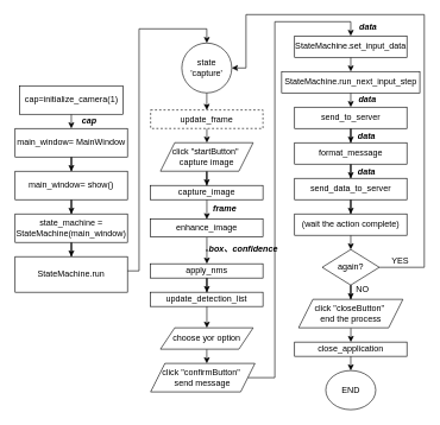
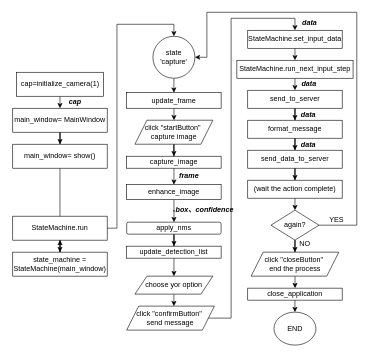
  <mxCell id="0" />
  <mxCell id="1" parent="0" />
  <mxCell id="2" value="" style="edgeStyle=orthogonalEdgeStyle;rounded=0;orthogonalLoop=1;jettySize=auto;html=1;" edge="1" parent="1" source="3" target="5"><mxGeometry relative="1" as="geometry" /></mxCell>
  <mxCell id="3" value="cap=initialize_camera(1)" style="rounded=0;whiteSpace=wrap;html=1;" vertex="1" parent="1"><mxGeometry x="26.5" y="120" width="145" height="40" as="geometry" /></mxCell>
  <mxCell id="4" value="" style="edgeStyle=orthogonalEdgeStyle;rounded=0;orthogonalLoop=1;jettySize=auto;html=1;" edge="1" parent="1" source="5" target="8"><mxGeometry relative="1" as="geometry" /></mxCell>
  <mxCell id="5" value="main_window= MainWindow" style="rounded=0;whiteSpace=wrap;html=1;" vertex="1" parent="1"><mxGeometry x="20.25" y="180" width="157.5" height="40" as="geometry" /></mxCell>
  <mxCell id="6" value="&lt;i&gt;&lt;b&gt;cap&lt;/b&gt;&lt;/i&gt;" style="text;html=1;align=center;verticalAlign=middle;resizable=0;points=[];autosize=1;strokeColor=none;fillColor=none;" vertex="1" parent="1"><mxGeometry x="104" y="154" width="40" height="30" as="geometry" /></mxCell>
  <mxCell id="7" value="" style="edgeStyle=orthogonalEdgeStyle;rounded=0;orthogonalLoop=1;jettySize=auto;html=1;" edge="1" parent="1" source="8" target="10"><mxGeometry relative="1" as="geometry" /></mxCell>
  <mxCell id="8" value="main_window= show()" style="rounded=0;whiteSpace=wrap;html=1;" vertex="1" parent="1"><mxGeometry x="20.25" y="240" width="157.5" height="40" as="geometry" /></mxCell>
  <mxCell id="9" value="" style="edgeStyle=orthogonalEdgeStyle;rounded=0;orthogonalLoop=1;jettySize=auto;html=1;" edge="1" parent="1" source="10" target="12"><mxGeometry relative="1" as="geometry" /></mxCell>
- <mxCell id="10" value="state_machine = StateMachine(main_window)" style="rounded=0;whiteSpace=wrap;html=1;" vertex="1" parent="1"><mxGeometry x="20.25" y="300" width="157.5" height="40" as="geometry" /></mxCell>
+ <mxCell id="10" value="state_machine = StateMachine(main_window)" style="rounded=0;whiteSpace=wrap;html=1;" vertex="1" parent="1"><mxGeometry x="20.25" y="420" width="157.5" height="40" as="geometry" /></mxCell>
  <mxCell id="11" style="edgeStyle=orthogonalEdgeStyle;rounded=0;orthogonalLoop=1;jettySize=auto;html=1;entryX=0.5;entryY=0;entryDx=0;entryDy=0;" edge="1" parent="1" source="12" target="14"><mxGeometry relative="1" as="geometry"><Array as="points"><mxPoint x="194" y="380" /><mxPoint x="194" y="40" /><mxPoint x="289" y="40" /></Array></mxGeometry></mxCell>
- <mxCell id="12" value="StateMachine.run" style="rounded=0;whiteSpace=wrap;html=1;" vertex="1" parent="1"><mxGeometry x="20.25" y="360" width="157.5" height="50" as="geometry" /></mxCell>
+ <mxCell id="12" value="StateMachine.run" style="rounded=0;whiteSpace=wrap;html=1;" vertex="1" parent="1"><mxGeometry x="20.25" y="360" width="157.5" height="40" as="geometry" /></mxCell>
  <mxCell id="13" value="" style="edgeStyle=orthogonalEdgeStyle;rounded=0;orthogonalLoop=1;jettySize=auto;html=1;" edge="1" parent="1" source="14" target="16"><mxGeometry relative="1" as="geometry" /></mxCell>
  <mxCell id="14" value="state 'capture'" style="ellipse;whiteSpace=wrap;html=1;aspect=fixed;" vertex="1" parent="1"><mxGeometry x="254" y="60" width="70" height="70" as="geometry" /></mxCell>
  <mxCell id="15" style="edgeStyle=orthogonalEdgeStyle;rounded=0;orthogonalLoop=1;jettySize=auto;html=1;entryX=0.5;entryY=0;entryDx=0;entryDy=0;" edge="1" parent="1" source="16" target="42"><mxGeometry relative="1" as="geometry" /></mxCell>
- <mxCell id="16" value="update_frame" style="rounded=0;whiteSpace=wrap;html=1;dashed=1;" vertex="1" parent="1"><mxGeometry x="210.25" y="154" width="157.5" height="26" as="geometry" /></mxCell>
+ <mxCell id="16" value="update_frame" style="rounded=0;whiteSpace=wrap;html=1;" vertex="1" parent="1"><mxGeometry x="210.25" y="154" width="157.5" height="26" as="geometry" /></mxCell>
  <mxCell id="17" style="edgeStyle=orthogonalEdgeStyle;rounded=0;orthogonalLoop=1;jettySize=auto;html=1;entryX=0.5;entryY=0;entryDx=0;entryDy=0;" edge="1" parent="1" source="18" target="48"><mxGeometry relative="1" as="geometry" /></mxCell>
  <mxCell id="18" value="&lt;span style=&quot;background-color: initial;&quot;&gt;capture_image&lt;/span&gt;" style="rounded=0;whiteSpace=wrap;html=1;" vertex="1" parent="1"><mxGeometry x="210.25" y="260" width="157.5" height="20" as="geometry" /></mxCell>
  <mxCell id="19" style="edgeStyle=orthogonalEdgeStyle;rounded=0;orthogonalLoop=1;jettySize=auto;html=1;entryX=0.5;entryY=0;entryDx=0;entryDy=0;" edge="1" parent="1" source="20" target="32"><mxGeometry relative="1" as="geometry" /></mxCell>
  <mxCell id="20" value="update_detection_list" style="rounded=0;whiteSpace=wrap;html=1;" vertex="1" parent="1"><mxGeometry x="210.25" y="410" width="157.5" height="20" as="geometry" /></mxCell>
  <mxCell id="21" value="" style="edgeStyle=orthogonalEdgeStyle;rounded=0;orthogonalLoop=1;jettySize=auto;html=1;" edge="1" parent="1" source="22" target="24"><mxGeometry relative="1" as="geometry" /></mxCell>
  <mxCell id="22" value="StateMachine.set_input_data" style="rounded=0;whiteSpace=wrap;html=1;" vertex="1" parent="1"><mxGeometry x="412.13" y="50" width="157.5" height="30" as="geometry" /></mxCell>
  <mxCell id="23" style="edgeStyle=orthogonalEdgeStyle;rounded=0;orthogonalLoop=1;jettySize=auto;html=1;" edge="1" parent="1" source="24" target="26"><mxGeometry relative="1" as="geometry" /></mxCell>
  <mxCell id="24" value="StateMachine.run_next_input_step" style="rounded=0;whiteSpace=wrap;html=1;" vertex="1" parent="1"><mxGeometry x="394" y="100" width="193.75" height="30" as="geometry" /></mxCell>
  <mxCell id="25" value="" style="edgeStyle=orthogonalEdgeStyle;rounded=0;orthogonalLoop=1;jettySize=auto;html=1;" edge="1" parent="1" source="26" target="28"><mxGeometry relative="1" as="geometry" /></mxCell>
  <mxCell id="26" value="send_to_server" style="rounded=0;whiteSpace=wrap;html=1;" vertex="1" parent="1"><mxGeometry x="412.13" y="150" width="157.5" height="30" as="geometry" /></mxCell>
  <mxCell id="27" value="" style="edgeStyle=orthogonalEdgeStyle;rounded=0;orthogonalLoop=1;jettySize=auto;html=1;" edge="1" parent="1" source="28" target="30"><mxGeometry relative="1" as="geometry" /></mxCell>
  <mxCell id="28" value="format_message" style="rounded=0;whiteSpace=wrap;html=1;" vertex="1" parent="1"><mxGeometry x="412.13" y="200" width="157.5" height="30" as="geometry" /></mxCell>
  <mxCell id="29" value="" style="edgeStyle=orthogonalEdgeStyle;rounded=0;orthogonalLoop=1;jettySize=auto;html=1;" edge="1" parent="1" source="30" target="34"><mxGeometry relative="1" as="geometry" /></mxCell>
  <mxCell id="30" value="send_data_to_server" style="rounded=0;whiteSpace=wrap;html=1;" vertex="1" parent="1"><mxGeometry x="412.13" y="250" width="157.5" height="30" as="geometry" /></mxCell>
  <mxCell id="31" style="edgeStyle=orthogonalEdgeStyle;rounded=0;orthogonalLoop=1;jettySize=auto;html=1;entryX=0.5;entryY=0;entryDx=0;entryDy=0;" edge="1" parent="1" source="32"><mxGeometry relative="1" as="geometry"><mxPoint x="289" y="510" as="targetPoint" /></mxGeometry></mxCell>
  <mxCell id="32" value="choose yor option" style="shape=parallelogram;perimeter=parallelogramPerimeter;whiteSpace=wrap;html=1;fixedSize=1;" vertex="1" parent="1"><mxGeometry x="224" y="460" width="130" height="30" as="geometry" /></mxCell>
  <mxCell id="33" value="" style="edgeStyle=orthogonalEdgeStyle;rounded=0;orthogonalLoop=1;jettySize=auto;html=1;" edge="1" parent="1" source="34" target="37"><mxGeometry relative="1" as="geometry" /></mxCell>
  <mxCell id="34" value="(wait the action complete)" style="rounded=0;whiteSpace=wrap;html=1;" vertex="1" parent="1"><mxGeometry x="412.13" y="300" width="157.5" height="30" as="geometry" /></mxCell>
  <mxCell id="35" style="edgeStyle=orthogonalEdgeStyle;rounded=0;orthogonalLoop=1;jettySize=auto;html=1;exitX=1;exitY=0.5;exitDx=0;exitDy=0;entryX=1;entryY=0.5;entryDx=0;entryDy=0;" edge="1" parent="1" source="37" target="14"><mxGeometry relative="1" as="geometry"><Array as="points"><mxPoint x="594" y="375" /><mxPoint x="594" y="20" /><mxPoint x="344" y="20" /><mxPoint x="344" y="95" /></Array></mxGeometry></mxCell>
  <mxCell id="36" style="edgeStyle=orthogonalEdgeStyle;rounded=0;orthogonalLoop=1;jettySize=auto;html=1;entryX=0.5;entryY=0;entryDx=0;entryDy=0;" edge="1" parent="1" source="37" target="46"><mxGeometry relative="1" as="geometry" /></mxCell>
  <mxCell id="37" value="again?" style="rhombus;whiteSpace=wrap;html=1;" vertex="1" parent="1"><mxGeometry x="450.88" y="350" width="80" height="50" as="geometry" /></mxCell>
  <mxCell id="38" value="NO" style="text;html=1;align=center;verticalAlign=middle;resizable=0;points=[];autosize=1;strokeColor=none;fillColor=none;rotation=0;" vertex="1" parent="1"><mxGeometry x="487" y="391" width="40" height="30" as="geometry" /></mxCell>
  <mxCell id="39" value="END" style="ellipse;whiteSpace=wrap;html=1;" vertex="1" parent="1"><mxGeometry x="455.88" y="520" width="70" height="55" as="geometry" /></mxCell>
  <mxCell id="40" value="YES" style="text;html=1;align=center;verticalAlign=middle;resizable=0;points=[];autosize=1;strokeColor=none;fillColor=none;rotation=0;" vertex="1" parent="1"><mxGeometry x="534.88" y="352" width="50" height="30" as="geometry" /></mxCell>
  <mxCell id="41" style="edgeStyle=orthogonalEdgeStyle;rounded=0;orthogonalLoop=1;jettySize=auto;html=1;entryX=0.5;entryY=0;entryDx=0;entryDy=0;" edge="1" parent="1" source="42" target="18"><mxGeometry relative="1" as="geometry" /></mxCell>
  <mxCell id="42" value="click &quot;startButton&quot;&amp;nbsp;&lt;div&gt;capture image&lt;/div&gt;" style="shape=parallelogram;perimeter=parallelogramPerimeter;whiteSpace=wrap;html=1;fixedSize=1;" vertex="1" parent="1"><mxGeometry x="224" y="200" width="130" height="40" as="geometry" /></mxCell>
  <mxCell id="43" style="edgeStyle=orthogonalEdgeStyle;rounded=0;orthogonalLoop=1;jettySize=auto;html=1;entryX=0.5;entryY=0;entryDx=0;entryDy=0;" edge="1" parent="1" source="44" target="22"><mxGeometry relative="1" as="geometry" /></mxCell>
  <mxCell id="44" value="click &quot;confirmButton&quot;&amp;nbsp;&lt;div&gt;send message&lt;/div&gt;" style="shape=parallelogram;perimeter=parallelogramPerimeter;whiteSpace=wrap;html=1;fixedSize=1;" vertex="1" parent="1"><mxGeometry x="210.25" y="510" width="146.25" height="40" as="geometry" /></mxCell>
  <mxCell id="45" style="edgeStyle=orthogonalEdgeStyle;rounded=0;orthogonalLoop=1;jettySize=auto;html=1;entryX=0.5;entryY=0;entryDx=0;entryDy=0;" edge="1" parent="1" source="46" target="51"><mxGeometry relative="1" as="geometry" /></mxCell>
  <mxCell id="46" value="click &quot;closeButton&quot;&amp;nbsp;&lt;div&gt;end the process&lt;/div&gt;" style="shape=parallelogram;perimeter=parallelogramPerimeter;whiteSpace=wrap;html=1;fixedSize=1;" vertex="1" parent="1"><mxGeometry x="417.75" y="420" width="146.25" height="40" as="geometry" /></mxCell>
  <mxCell id="47" style="edgeStyle=orthogonalEdgeStyle;rounded=0;orthogonalLoop=1;jettySize=auto;html=1;" edge="1" parent="1" source="48" target="53"><mxGeometry relative="1" as="geometry" /></mxCell>
  <mxCell id="48" value="enhance_image" style="rounded=0;whiteSpace=wrap;html=1;" vertex="1" parent="1"><mxGeometry x="210.25" y="307.5" width="157.5" height="25" as="geometry" /></mxCell>
  <mxCell id="49" value="&lt;i&gt;&lt;b&gt;frame&lt;/b&gt;&lt;/i&gt;" style="text;html=1;align=center;verticalAlign=middle;resizable=0;points=[];autosize=1;strokeColor=none;fillColor=none;" vertex="1" parent="1"><mxGeometry x="284" y="278" width="60" height="30" as="geometry" /></mxCell>
  <mxCell id="50" style="edgeStyle=orthogonalEdgeStyle;rounded=0;orthogonalLoop=1;jettySize=auto;html=1;entryX=0.5;entryY=0;entryDx=0;entryDy=0;" edge="1" parent="1" source="51" target="39"><mxGeometry relative="1" as="geometry" /></mxCell>
  <mxCell id="51" value="close_application" style="rounded=0;whiteSpace=wrap;html=1;" vertex="1" parent="1"><mxGeometry x="412.12" y="480" width="157.5" height="20" as="geometry" /></mxCell>
  <mxCell id="52" style="edgeStyle=orthogonalEdgeStyle;rounded=0;orthogonalLoop=1;jettySize=auto;html=1;" edge="1" parent="1" source="53" target="20"><mxGeometry relative="1" as="geometry" /></mxCell>
- <mxCell id="53" value="apply_nms" style="rounded=0;whiteSpace=wrap;html=1;" vertex="1" parent="1"><mxGeometry x="210.25" y="370" width="157.5" height="20" as="geometry" /></mxCell>
+ <mxCell id="53" value="apply_nms" style="whiteSpace=wrap;html=1;rounded=1;" vertex="1" parent="1"><mxGeometry x="210.25" y="370" width="157.5" height="20" as="geometry" /></mxCell>
  <mxCell id="54" value="&lt;i&gt;&lt;b&gt;box、confidence&lt;/b&gt;&lt;/i&gt;" style="text;html=1;align=center;verticalAlign=middle;resizable=0;points=[];autosize=1;strokeColor=none;fillColor=none;" vertex="1" parent="1"><mxGeometry x="280" y="334" width="120" height="30" as="geometry" /></mxCell>
  <mxCell id="55" value="&lt;i&gt;&lt;b&gt;data&lt;/b&gt;&lt;/i&gt;" style="text;html=1;align=center;verticalAlign=middle;resizable=0;points=[];autosize=1;strokeColor=none;fillColor=none;" vertex="1" parent="1"><mxGeometry x="490" y="22" width="50" height="30" as="geometry" /></mxCell>
  <mxCell id="56" value="&lt;i&gt;&lt;b&gt;data&lt;/b&gt;&lt;/i&gt;" style="text;html=1;align=center;verticalAlign=middle;resizable=0;points=[];autosize=1;strokeColor=none;fillColor=none;" vertex="1" parent="1"><mxGeometry x="489" y="125" width="50" height="30" as="geometry" /></mxCell>
  <mxCell id="57" value="&lt;i&gt;&lt;b&gt;data&lt;/b&gt;&lt;/i&gt;" style="text;html=1;align=center;verticalAlign=middle;resizable=0;points=[];autosize=1;strokeColor=none;fillColor=none;" vertex="1" parent="1"><mxGeometry x="488" y="176" width="50" height="30" as="geometry" /></mxCell>
  <mxCell id="58" value="&lt;i&gt;&lt;b&gt;data&lt;/b&gt;&lt;/i&gt;" style="text;html=1;align=center;verticalAlign=middle;resizable=0;points=[];autosize=1;strokeColor=none;fillColor=none;" vertex="1" parent="1"><mxGeometry x="488" y="226" width="50" height="30" as="geometry" /></mxCell>
